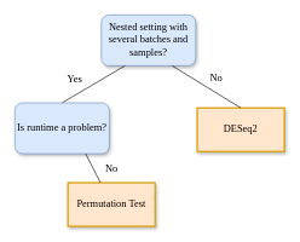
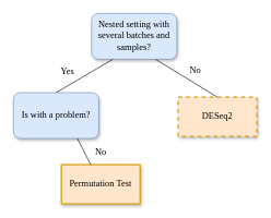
  <mxCell id="0" />
  <mxCell id="1" parent="0" />
  <mxCell id="2" value="&lt;font style=&quot;font-size: 14px;&quot;&gt;Nested setting with several batches and samples?&lt;/font&gt;" style="whiteSpace=wrap;html=1;rounded=1;shadow=1;labelBackgroundColor=none;strokeWidth=1;fontFamily=Verdana;fontSize=12;align=center;fillColor=#dae8fc;strokeColor=#6c8ebf;" parent="1" vertex="1"><mxGeometry x="139" y="20" width="130" height="70" as="geometry" /></mxCell>
- <mxCell id="3" value="&lt;span&gt;&lt;font style=&quot;font-size: 14px;&quot;&gt;DESeq2&lt;/font&gt;&lt;/span&gt;" style="whiteSpace=wrap;html=1;rounded=0;shadow=1;labelBackgroundColor=none;strokeWidth=2;fontFamily=Verdana;fontSize=12;align=center;fillColor=#ffe6cc;strokeColor=#d79b00;" parent="1" vertex="1"><mxGeometry x="271" y="148" width="120" height="60" as="geometry" /></mxCell>
+ <mxCell id="3" value="&lt;span&gt;&lt;font style=&quot;font-size: 14px;&quot;&gt;DESeq2&lt;/font&gt;&lt;/span&gt;" style="whiteSpace=wrap;html=1;rounded=0;shadow=1;labelBackgroundColor=none;strokeWidth=2;fontFamily=Verdana;fontSize=12;align=center;fillColor=#ffe6cc;strokeColor=#d79b00;dashed=1;" parent="1" vertex="1"><mxGeometry x="271" y="148" width="120" height="60" as="geometry" /></mxCell>
  <mxCell id="4" value="&lt;font style=&quot;font-size: 14px;&quot;&gt;No&lt;/font&gt;" style="rounded=0;html=1;labelBackgroundColor=none;startArrow=none;startFill=0;startSize=5;endArrow=none;endFill=0;endSize=5;jettySize=auto;orthogonalLoop=1;strokeWidth=1;fontFamily=Verdana;fontSize=12;entryX=0.5;entryY=0;entryDx=0;entryDy=0;exitX=0.75;exitY=1;exitDx=0;exitDy=0;" parent="1" source="2" target="3" edge="1"><mxGeometry x="0.104" y="16" relative="1" as="geometry"><mxPoint as="offset" /></mxGeometry></mxCell>
  <mxCell id="5" value="&lt;font style=&quot;font-size: 14px;&quot;&gt;Yes&lt;/font&gt;" style="rounded=0;html=1;labelBackgroundColor=none;startArrow=none;startFill=0;startSize=5;endArrow=none;endFill=0;endSize=5;jettySize=auto;orthogonalLoop=1;strokeWidth=1;fontFamily=Verdana;fontSize=12;entryX=0.5;entryY=0;entryDx=0;entryDy=0;exitX=0.25;exitY=1;exitDx=0;exitDy=0;" parent="1" source="2" target="6" edge="1"><mxGeometry x="0.4" y="-18" relative="1" as="geometry"><mxPoint as="offset" /><mxPoint x="71.188" y="141" as="targetPoint" /></mxGeometry></mxCell>
- <mxCell id="6" value="&lt;font style=&quot;font-size: 14px;&quot;&gt;Is runtime a problem?&lt;/font&gt;" style="whiteSpace=wrap;html=1;rounded=1;shadow=1;labelBackgroundColor=none;strokeWidth=1;fontFamily=Verdana;fontSize=12;align=center;fillColor=#dae8fc;strokeColor=#6c8ebf;" parent="1" vertex="1"><mxGeometry x="20" y="141" width="130" height="70" as="geometry" /></mxCell>
+ <mxCell id="6" value="&lt;font style=&quot;font-size: 14px;&quot;&gt;Is with a problem?&lt;/font&gt;" style="whiteSpace=wrap;html=1;rounded=1;shadow=1;labelBackgroundColor=none;strokeWidth=1;fontFamily=Verdana;fontSize=12;align=center;fillColor=#dae8fc;strokeColor=#6c8ebf;" parent="1" vertex="1"><mxGeometry x="20" y="141" width="130" height="70" as="geometry" /></mxCell>
  <mxCell id="7" value="&lt;span&gt;&lt;font style=&quot;font-size: 14px;&quot;&gt;Permutation Test&lt;/font&gt;&lt;/span&gt;" style="whiteSpace=wrap;html=1;rounded=0;shadow=1;labelBackgroundColor=none;strokeWidth=2;fontFamily=Verdana;fontSize=12;align=center;fillColor=#ffe6cc;strokeColor=#d79b00;" parent="1" vertex="1"><mxGeometry x="93" y="251" width="120" height="60" as="geometry" /></mxCell>
  <mxCell id="8" value="&lt;font style=&quot;font-size: 14px;&quot;&gt;No&lt;/font&gt;" style="rounded=0;html=1;labelBackgroundColor=none;startArrow=none;startFill=0;startSize=5;endArrow=none;endFill=0;endSize=5;jettySize=auto;orthogonalLoop=1;strokeWidth=1;fontFamily=Verdana;fontSize=12;exitX=0.75;exitY=1;exitDx=0;exitDy=0;" parent="1" source="6" target="7" edge="1"><mxGeometry x="0.562" y="22" relative="1" as="geometry"><mxPoint as="offset" /><mxPoint x="42" y="231" as="sourcePoint" /></mxGeometry></mxCell>
